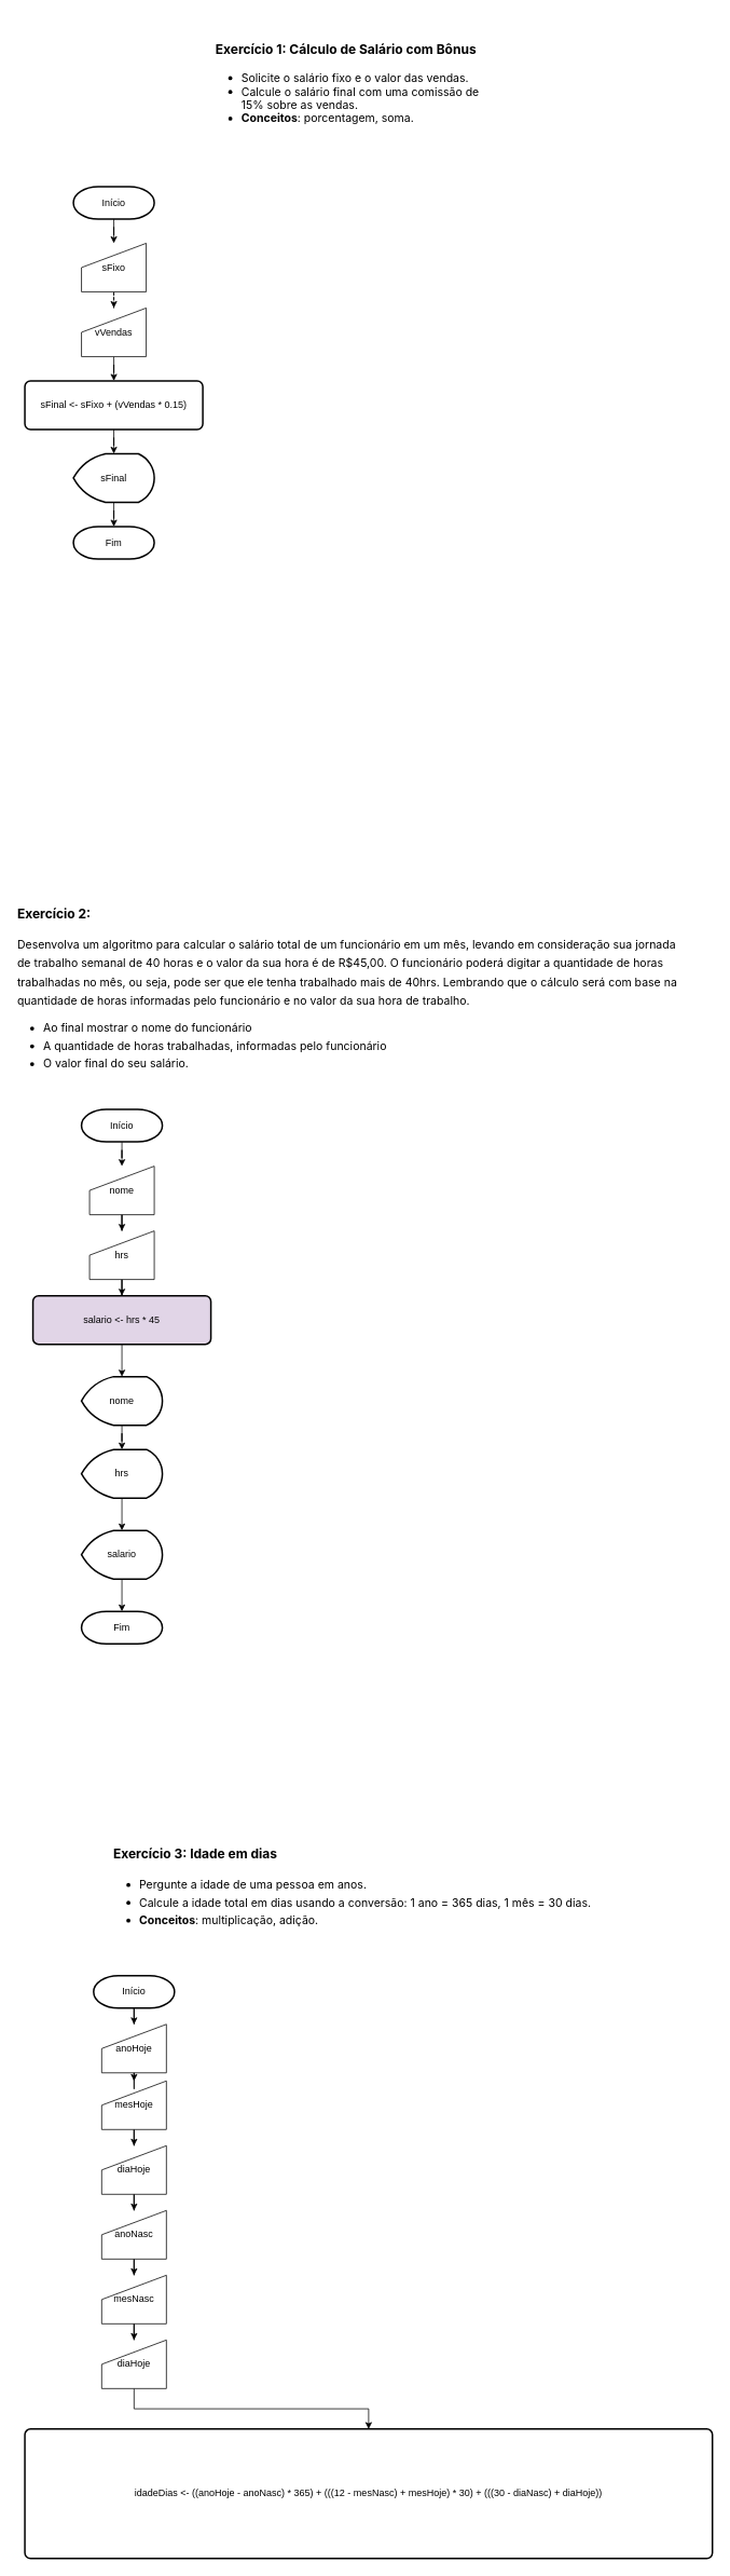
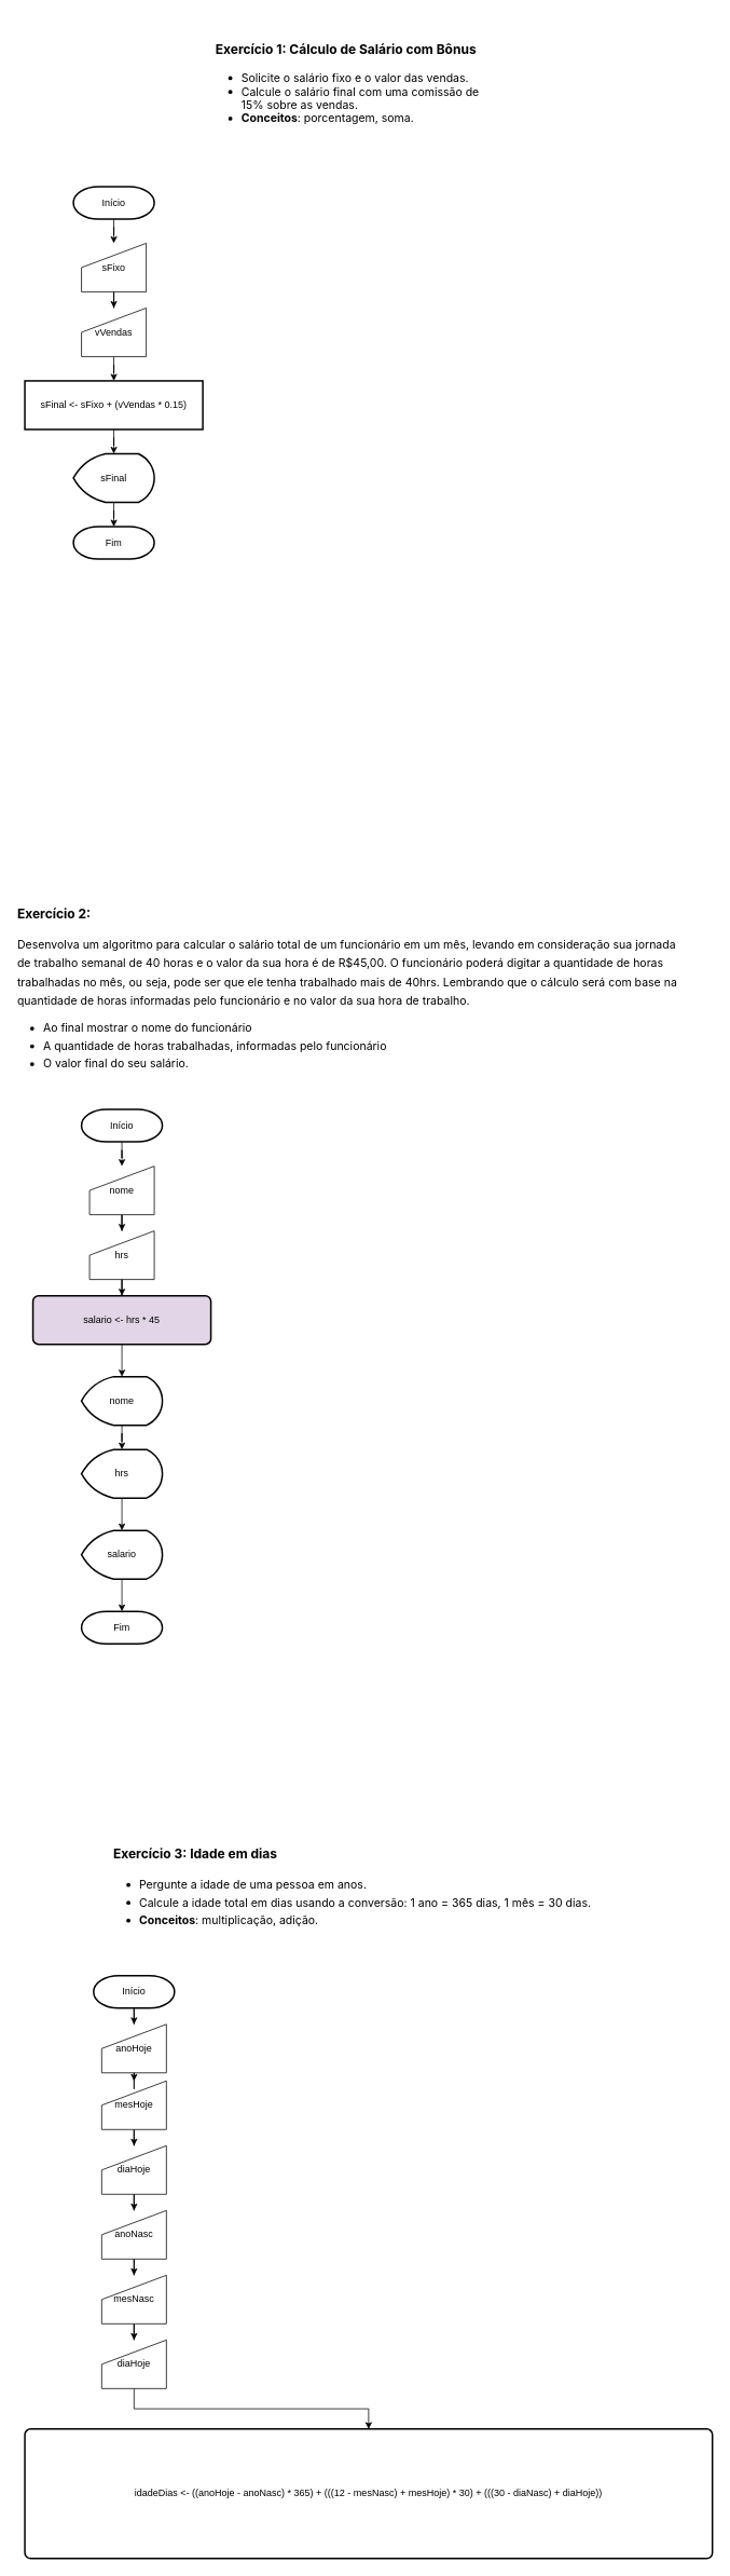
  <mxCell id="0" />
  <mxCell id="1" parent="0" />
  <mxCell id="2" value="&lt;h3 style=&quot;box-sizing: border-box; font-size: 16px; line-height: 22px; font-family: -apple-system, BlinkMacSystemFont, &amp;quot;Segoe UI&amp;quot;, system-ui, &amp;quot;Apple Color Emoji&amp;quot;, &amp;quot;Segoe UI Emoji&amp;quot;, sans-serif; text-align: left; border-radius: 0px !important;&quot;&gt;Exercício 1: Cálculo de Salário com Bônus&lt;/h3&gt;&lt;ul style=&quot;box-sizing: border-box; margin: 12px 0px; list-style: initial; padding-top: revert; padding-right: revert; padding-bottom: revert; padding-left: 32px; font-family: -apple-system, BlinkMacSystemFont, &amp;quot;Segoe UI&amp;quot;, system-ui, &amp;quot;Apple Color Emoji&amp;quot;, &amp;quot;Segoe UI Emoji&amp;quot;, sans-serif; font-size: 14px; text-align: left; border-radius: 0px !important;&quot;&gt;&lt;li style=&quot;box-sizing: border-box; border-radius: 0px !important;&quot;&gt;Solicite o salário fixo e o valor das vendas.&lt;/li&gt;&lt;li style=&quot;box-sizing: border-box; border-radius: 0px !important;&quot;&gt;Calcule o salário final com uma comissão de 15% sobre as vendas.&lt;/li&gt;&lt;li style=&quot;box-sizing: border-box; border-radius: 0px !important;&quot;&gt;&lt;span style=&quot;box-sizing: border-box; font-weight: bolder; border-radius: 0px !important;&quot;&gt;Conceitos&lt;/span&gt;: porcentagem, soma.&lt;/li&gt;&lt;/ul&gt;" style="text;html=1;align=center;verticalAlign=middle;whiteSpace=wrap;rounded=0;fontColor=default;labelBackgroundColor=none;" vertex="1" parent="1"><mxGeometry x="265" y="20" width="340" height="160" as="geometry" /></mxCell>
- <mxCell id="3" value="" style="edgeStyle=orthogonalEdgeStyle;rounded=0;orthogonalLoop=1;jettySize=auto;html=1;dashed=1;" edge="1" parent="1" source="4" target="8"><mxGeometry relative="1" as="geometry" /></mxCell>
+ <mxCell id="3" value="" style="edgeStyle=orthogonalEdgeStyle;rounded=0;orthogonalLoop=1;jettySize=auto;html=1;" edge="1" parent="1" source="4" target="8"><mxGeometry relative="1" as="geometry" /></mxCell>
  <mxCell id="4" value="sFixo" style="shape=manualInput;whiteSpace=wrap;html=1;" vertex="1" parent="1"><mxGeometry x="100" y="300" width="80" height="60" as="geometry" /></mxCell>
  <mxCell id="5" value="" style="edgeStyle=orthogonalEdgeStyle;rounded=0;orthogonalLoop=1;jettySize=auto;html=1;" edge="1" parent="1" source="6" target="4"><mxGeometry relative="1" as="geometry" /></mxCell>
  <mxCell id="6" value="Início" style="strokeWidth=2;html=1;shape=mxgraph.flowchart.terminator;whiteSpace=wrap;" vertex="1" parent="1"><mxGeometry x="90" y="230" width="100" height="40" as="geometry" /></mxCell>
  <mxCell id="7" value="" style="edgeStyle=orthogonalEdgeStyle;rounded=0;orthogonalLoop=1;jettySize=auto;html=1;" edge="1" parent="1" source="8" target="10"><mxGeometry relative="1" as="geometry" /></mxCell>
  <mxCell id="8" value="vVendas" style="shape=manualInput;whiteSpace=wrap;html=1;" vertex="1" parent="1"><mxGeometry x="100" y="380" width="80" height="60" as="geometry" /></mxCell>
  <mxCell id="9" value="" style="edgeStyle=orthogonalEdgeStyle;rounded=0;orthogonalLoop=1;jettySize=auto;html=1;" edge="1" parent="1" source="10" target="12"><mxGeometry relative="1" as="geometry" /></mxCell>
- <mxCell id="10" value="sFinal &amp;lt;- sFixo + (vVendas * 0.15)" style="rounded=1;whiteSpace=wrap;html=1;absoluteArcSize=1;arcSize=14;strokeWidth=2;" vertex="1" parent="1"><mxGeometry x="30" y="470" width="220" height="60" as="geometry" /></mxCell>
+ <mxCell id="10" value="sFinal &amp;lt;- sFixo + (vVendas * 0.15)" style="whiteSpace=wrap;html=1;absoluteArcSize=1;arcSize=14;strokeWidth=2;rounded=0;" vertex="1" parent="1"><mxGeometry x="30" y="470" width="220" height="60" as="geometry" /></mxCell>
  <mxCell id="11" value="" style="edgeStyle=orthogonalEdgeStyle;rounded=0;orthogonalLoop=1;jettySize=auto;html=1;" edge="1" parent="1" source="12" target="14"><mxGeometry relative="1" as="geometry" /></mxCell>
  <mxCell id="12" value="sFinal" style="strokeWidth=2;html=1;shape=mxgraph.flowchart.display;whiteSpace=wrap;" vertex="1" parent="1"><mxGeometry x="90" y="560" width="100" height="60" as="geometry" /></mxCell>
  <mxCell id="13" value="&lt;h3 style=&quot;box-sizing: border-box; font-size: 16px; line-height: 22px; font-family: -apple-system, BlinkMacSystemFont, &amp;quot;Segoe UI&amp;quot;, system-ui, &amp;quot;Apple Color Emoji&amp;quot;, &amp;quot;Segoe UI Emoji&amp;quot;, sans-serif; text-align: left; border-radius: 0px !important;&quot;&gt;Exercício 2:&lt;/h3&gt;&lt;h3 style=&quot;box-sizing: border-box; font-size: 16px; line-height: 22px; font-family: -apple-system, BlinkMacSystemFont, &amp;quot;Segoe UI&amp;quot;, system-ui, &amp;quot;Apple Color Emoji&amp;quot;, &amp;quot;Segoe UI Emoji&amp;quot;, sans-serif; text-align: left; border-radius: 0px !important;&quot;&gt;&lt;span style=&quot;font-size: 14px; font-weight: 400;&quot;&gt;Desenvolva um algoritmo para calcular o salário total de um funcionário em um mês, levando em consideração sua jornada de trabalho semanal de 40 horas e o valor da sua hora é de R$45,00. O funcionário poderá digitar a quantidade de horas trabalhadas no mês, ou seja, pode ser que ele tenha trabalhado mais de 40hrs. Lembrando que o cálculo será com base na quantidade de horas informadas pelo funcionário e no valor da sua hora de trabalho.&lt;/span&gt;&lt;ul style=&quot;box-sizing: border-box; margin: 12px 0px; list-style: initial; padding-top: revert; padding-right: revert; padding-bottom: revert; padding-left: 32px; font-size: 14px; font-weight: 400; border-radius: 0px !important;&quot;&gt;&lt;li style=&quot;box-sizing: border-box; border-radius: 0px !important;&quot;&gt;Ao final mostrar o nome do funcionário&lt;/li&gt;&lt;li style=&quot;box-sizing: border-box; border-radius: 0px !important;&quot;&gt;A quantidade de horas trabalhadas, informadas pelo funcionário&lt;/li&gt;&lt;li style=&quot;box-sizing: border-box; border-radius: 0px !important;&quot;&gt;O valor final do seu salário.&lt;/li&gt;&lt;/ul&gt;&lt;/h3&gt;" style="text;html=1;align=center;verticalAlign=middle;whiteSpace=wrap;rounded=0;fontColor=default;labelBackgroundColor=none;" vertex="1" parent="1"><mxGeometry x="20" y="1140" width="830" height="160" as="geometry" /></mxCell>
  <mxCell id="14" value="Fim" style="strokeWidth=2;html=1;shape=mxgraph.flowchart.terminator;whiteSpace=wrap;" vertex="1" parent="1"><mxGeometry x="90" y="650" width="100" height="40" as="geometry" /></mxCell>
  <mxCell id="15" value="" style="edgeStyle=orthogonalEdgeStyle;rounded=0;orthogonalLoop=1;jettySize=auto;html=1;" edge="1" parent="1" source="16" target="18"><mxGeometry relative="1" as="geometry" /></mxCell>
  <mxCell id="16" value="Início" style="strokeWidth=2;html=1;shape=mxgraph.flowchart.terminator;whiteSpace=wrap;" vertex="1" parent="1"><mxGeometry x="100" y="1370" width="100" height="40" as="geometry" /></mxCell>
  <mxCell id="17" value="" style="edgeStyle=orthogonalEdgeStyle;rounded=0;orthogonalLoop=1;jettySize=auto;html=1;" edge="1" parent="1" source="18" target="20"><mxGeometry relative="1" as="geometry" /></mxCell>
  <mxCell id="18" value="nome" style="shape=manualInput;whiteSpace=wrap;html=1;" vertex="1" parent="1"><mxGeometry x="110" y="1440" width="80" height="60" as="geometry" /></mxCell>
  <mxCell id="19" value="" style="edgeStyle=orthogonalEdgeStyle;rounded=0;orthogonalLoop=1;jettySize=auto;html=1;" edge="1" parent="1" source="20" target="22"><mxGeometry relative="1" as="geometry" /></mxCell>
  <mxCell id="20" value="hrs" style="shape=manualInput;whiteSpace=wrap;html=1;" vertex="1" parent="1"><mxGeometry x="110" y="1520" width="80" height="60" as="geometry" /></mxCell>
  <mxCell id="21" value="" style="edgeStyle=orthogonalEdgeStyle;rounded=0;orthogonalLoop=1;jettySize=auto;html=1;" edge="1" parent="1" source="22" target="24"><mxGeometry relative="1" as="geometry" /></mxCell>
  <mxCell id="22" value="salario &amp;lt;- hrs * 45" style="rounded=1;whiteSpace=wrap;html=1;absoluteArcSize=1;arcSize=14;strokeWidth=2;fillColor=#e1d5e7;" vertex="1" parent="1"><mxGeometry x="40" y="1600" width="220" height="60" as="geometry" /></mxCell>
  <mxCell id="23" value="" style="edgeStyle=orthogonalEdgeStyle;rounded=0;orthogonalLoop=1;jettySize=auto;html=1;" edge="1" parent="1" source="24" target="26"><mxGeometry relative="1" as="geometry" /></mxCell>
  <mxCell id="24" value="nome" style="strokeWidth=2;html=1;shape=mxgraph.flowchart.display;whiteSpace=wrap;" vertex="1" parent="1"><mxGeometry x="100" y="1700" width="100" height="60" as="geometry" /></mxCell>
  <mxCell id="25" value="" style="edgeStyle=orthogonalEdgeStyle;rounded=0;orthogonalLoop=1;jettySize=auto;html=1;" edge="1" parent="1" source="26" target="28"><mxGeometry relative="1" as="geometry" /></mxCell>
  <mxCell id="26" value="hrs" style="strokeWidth=2;html=1;shape=mxgraph.flowchart.display;whiteSpace=wrap;" vertex="1" parent="1"><mxGeometry x="100" y="1790" width="100" height="60" as="geometry" /></mxCell>
  <mxCell id="27" value="" style="edgeStyle=orthogonalEdgeStyle;rounded=0;orthogonalLoop=1;jettySize=auto;html=1;" edge="1" parent="1" source="28" target="29"><mxGeometry relative="1" as="geometry" /></mxCell>
  <mxCell id="28" value="salario" style="strokeWidth=2;html=1;shape=mxgraph.flowchart.display;whiteSpace=wrap;" vertex="1" parent="1"><mxGeometry x="100" y="1890" width="100" height="60" as="geometry" /></mxCell>
  <mxCell id="29" value="Fim" style="strokeWidth=2;html=1;shape=mxgraph.flowchart.terminator;whiteSpace=wrap;" vertex="1" parent="1"><mxGeometry x="100" y="1990" width="100" height="40" as="geometry" /></mxCell>
  <mxCell id="30" value="&lt;h3 style=&quot;box-sizing: border-box; font-size: 16px; line-height: 22px; font-family: -apple-system, BlinkMacSystemFont, &amp;quot;Segoe UI&amp;quot;, system-ui, &amp;quot;Apple Color Emoji&amp;quot;, &amp;quot;Segoe UI Emoji&amp;quot;, sans-serif; text-align: left; border-radius: 0px !important;&quot;&gt;Exercício 3: Idade em dias&lt;/h3&gt;&lt;h3 style=&quot;box-sizing: border-box; font-size: 16px; line-height: 22px; font-family: -apple-system, BlinkMacSystemFont, &amp;quot;Segoe UI&amp;quot;, system-ui, &amp;quot;Apple Color Emoji&amp;quot;, &amp;quot;Segoe UI Emoji&amp;quot;, sans-serif; text-align: left; border-radius: 0px !important;&quot;&gt;&lt;ul style=&quot;box-sizing: border-box; margin: 12px 0px; list-style: initial; padding-top: revert; padding-right: revert; padding-bottom: revert; padding-left: 32px; font-size: 14px; font-weight: 400; border-radius: 0px !important;&quot;&gt;&lt;li style=&quot;box-sizing: border-box; border-radius: 0px !important;&quot;&gt;Pergunte a idade de uma pessoa em anos.&lt;/li&gt;&lt;li style=&quot;box-sizing: border-box; border-radius: 0px !important;&quot;&gt;Calcule a idade total em dias usando a conversão: 1 ano = 365 dias, 1 mês = 30 dias.&lt;/li&gt;&lt;li style=&quot;box-sizing: border-box; border-radius: 0px !important;&quot;&gt;&lt;span style=&quot;box-sizing: border-box; font-weight: bolder; border-radius: 0px !important;&quot;&gt;Conceitos&lt;/span&gt;: multiplicação, adição.&lt;/li&gt;&lt;/ul&gt;&lt;/h3&gt;" style="text;html=1;align=center;verticalAlign=middle;whiteSpace=wrap;rounded=0;fontColor=default;labelBackgroundColor=none;" vertex="1" parent="1"><mxGeometry x="20" y="2250" width="830" height="160" as="geometry" /></mxCell>
  <mxCell id="31" value="" style="edgeStyle=orthogonalEdgeStyle;rounded=0;orthogonalLoop=1;jettySize=auto;html=1;" edge="1" parent="1" source="32" target="34"><mxGeometry relative="1" as="geometry" /></mxCell>
  <mxCell id="32" value="Início" style="strokeWidth=2;html=1;shape=mxgraph.flowchart.terminator;whiteSpace=wrap;" vertex="1" parent="1"><mxGeometry x="115" y="2440" width="100" height="40" as="geometry" /></mxCell>
  <mxCell id="33" value="" style="edgeStyle=orthogonalEdgeStyle;rounded=0;orthogonalLoop=1;jettySize=auto;html=1;" edge="1" parent="1" source="34" target="36"><mxGeometry relative="1" as="geometry" /></mxCell>
  <mxCell id="34" value="anoHoje" style="shape=manualInput;whiteSpace=wrap;html=1;" vertex="1" parent="1"><mxGeometry x="125" y="2500" width="80" height="60" as="geometry" /></mxCell>
  <mxCell id="35" value="" style="edgeStyle=orthogonalEdgeStyle;rounded=0;orthogonalLoop=1;jettySize=auto;html=1;" edge="1" parent="1" source="36" target="38"><mxGeometry relative="1" as="geometry" /></mxCell>
  <mxCell id="36" value="mesHoje" style="shape=manualInput;whiteSpace=wrap;html=1;" vertex="1" parent="1"><mxGeometry x="125" y="2570" width="80" height="60" as="geometry" /></mxCell>
  <mxCell id="37" value="" style="edgeStyle=orthogonalEdgeStyle;rounded=0;orthogonalLoop=1;jettySize=auto;html=1;" edge="1" parent="1" source="38" target="40"><mxGeometry relative="1" as="geometry" /></mxCell>
  <mxCell id="38" value="diaHoje" style="shape=manualInput;whiteSpace=wrap;html=1;" vertex="1" parent="1"><mxGeometry x="125" y="2650" width="80" height="60" as="geometry" /></mxCell>
  <mxCell id="39" value="" style="edgeStyle=orthogonalEdgeStyle;rounded=0;orthogonalLoop=1;jettySize=auto;html=1;" edge="1" parent="1" source="40" target="42"><mxGeometry relative="1" as="geometry" /></mxCell>
  <mxCell id="40" value="anoNasc" style="shape=manualInput;whiteSpace=wrap;html=1;" vertex="1" parent="1"><mxGeometry x="125" y="2730" width="80" height="60" as="geometry" /></mxCell>
  <mxCell id="41" value="" style="edgeStyle=orthogonalEdgeStyle;rounded=0;orthogonalLoop=1;jettySize=auto;html=1;" edge="1" parent="1" source="42" target="44"><mxGeometry relative="1" as="geometry" /></mxCell>
  <mxCell id="42" value="mesNasc" style="shape=manualInput;whiteSpace=wrap;html=1;" vertex="1" parent="1"><mxGeometry x="125" y="2810" width="80" height="60" as="geometry" /></mxCell>
  <mxCell id="43" value="" style="edgeStyle=orthogonalEdgeStyle;rounded=0;orthogonalLoop=1;jettySize=auto;html=1;" edge="1" parent="1" source="44" target="45"><mxGeometry relative="1" as="geometry" /></mxCell>
  <mxCell id="44" value="diaHoje" style="shape=manualInput;whiteSpace=wrap;html=1;" vertex="1" parent="1"><mxGeometry x="125" y="2890" width="80" height="60" as="geometry" /></mxCell>
  <mxCell id="45" value="idadeDias &amp;lt;- ((anoHoje - anoNasc) * 365) + (((12 - mesNasc) + mesHoje) * 30) + (((30 - diaNasc) + diaHoje))" style="rounded=1;whiteSpace=wrap;html=1;absoluteArcSize=1;arcSize=14;strokeWidth=2;" vertex="1" parent="1"><mxGeometry x="30" y="3000" width="850" height="160" as="geometry" /></mxCell>
